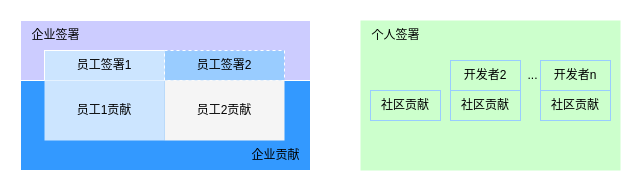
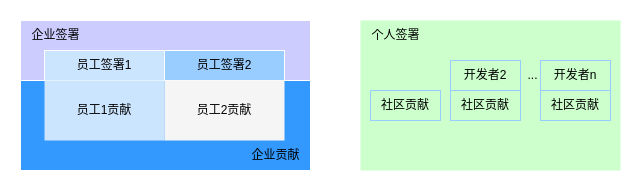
  <mxCell id="0" />
  <mxCell id="1" parent="0" />
  <mxCell id="2" value="" style="rounded=0;whiteSpace=wrap;html=1;fillColor=#CCCCFF;strokeColor=#FFFFFF;" vertex="1" parent="1"><mxGeometry x="20" y="20" width="290" height="60" as="geometry" /></mxCell>
  <mxCell id="3" value="" style="rounded=0;whiteSpace=wrap;html=1;fillColor=#3399FF;strokeColor=#FFFFFF;" vertex="1" parent="1"><mxGeometry x="20" y="80" width="290" height="90" as="geometry" /></mxCell>
  <mxCell id="4" value="" style="rounded=0;whiteSpace=wrap;html=1;strokeColor=none;fillColor=#CCFFCC;" vertex="1" parent="1"><mxGeometry x="360" y="20" width="260" height="150" as="geometry" /></mxCell>
  <mxCell id="5" value="" style="group" vertex="1" connectable="0" parent="1"><mxGeometry x="44" y="50" width="240" height="90" as="geometry" /></mxCell>
  <mxCell id="6" value="员工签署1" style="rounded=0;whiteSpace=wrap;html=1;fillColor=#CCE5FF;strokeColor=#FFFFFF;" vertex="1" parent="5"><mxGeometry width="120" height="30" as="geometry" /></mxCell>
- <mxCell id="7" value="员工签署2" style="rounded=0;whiteSpace=wrap;html=1;fillColor=#99CCFF;strokeColor=#FFFFFF;dashed=1;" vertex="1" parent="5"><mxGeometry x="120" width="120" height="30" as="geometry" /></mxCell>
+ <mxCell id="7" value="员工签署2" style="rounded=0;whiteSpace=wrap;html=1;fillColor=#99CCFF;strokeColor=#FFFFFF;" vertex="1" parent="5"><mxGeometry x="120" width="120" height="30" as="geometry" /></mxCell>
  <mxCell id="8" value="员工1贡献" style="rounded=0;whiteSpace=wrap;html=1;fillColor=#CCE5FF;strokeColor=none;" vertex="1" parent="5"><mxGeometry y="30" width="120" height="60" as="geometry" /></mxCell>
  <mxCell id="9" value="员工2贡献" style="rounded=0;whiteSpace=wrap;html=1;fillColor=#f5f5f5;strokeColor=none;" vertex="1" parent="5"><mxGeometry x="120" y="30" width="120" height="60" as="geometry" /></mxCell>
  <mxCell id="10" value="企业签署" style="text;html=1;align=center;verticalAlign=middle;resizable=0;points=[];autosize=1;strokeColor=none;fillColor=none;" vertex="1" parent="1"><mxGeometry x="20" y="20" width="70" height="30" as="geometry" /></mxCell>
  <mxCell id="11" value="企业贡献" style="text;html=1;align=center;verticalAlign=middle;resizable=0;points=[];autosize=1;strokeColor=none;fillColor=none;" vertex="1" parent="1"><mxGeometry x="240" y="140" width="70" height="30" as="geometry" /></mxCell>
  <mxCell id="12" value="个人签署" style="text;html=1;align=center;verticalAlign=middle;resizable=0;points=[];autosize=1;strokeColor=none;fillColor=none;" vertex="1" parent="1"><mxGeometry x="360" y="20" width="70" height="30" as="geometry" /></mxCell>
  <mxCell id="13" value="开发者2" style="rounded=0;whiteSpace=wrap;html=1;strokeColor=#99CCFF;fillColor=none;" vertex="1" parent="1"><mxGeometry x="450" y="60" width="70" height="30" as="geometry" /></mxCell>
  <mxCell id="14" value="开发者n" style="rounded=0;whiteSpace=wrap;html=1;strokeColor=#99CCFF;fillColor=none;" vertex="1" parent="1"><mxGeometry x="540" y="60" width="70" height="30" as="geometry" /></mxCell>
  <mxCell id="15" value="..." style="text;html=1;align=center;verticalAlign=middle;resizable=0;points=[];autosize=1;strokeColor=none;fillColor=none;" vertex="1" parent="1"><mxGeometry x="517" y="60" width="30" height="30" as="geometry" /></mxCell>
  <mxCell id="16" value="社区贡献" style="rounded=0;whiteSpace=wrap;html=1;strokeColor=#99CCFF;fillColor=none;" vertex="1" parent="1"><mxGeometry x="370" y="90" width="70" height="30" as="geometry" /></mxCell>
  <mxCell id="17" value="社区贡献" style="rounded=0;whiteSpace=wrap;html=1;strokeColor=#99CCFF;fillColor=none;" vertex="1" parent="1"><mxGeometry x="450" y="90" width="70" height="30" as="geometry" /></mxCell>
  <mxCell id="18" value="社区贡献" style="rounded=0;whiteSpace=wrap;html=1;strokeColor=#99CCFF;fillColor=none;" vertex="1" parent="1"><mxGeometry x="540" y="90" width="70" height="30" as="geometry" /></mxCell>
